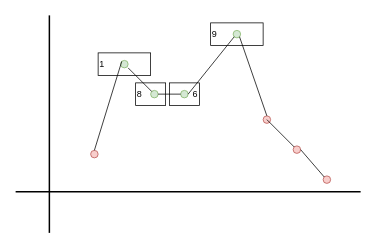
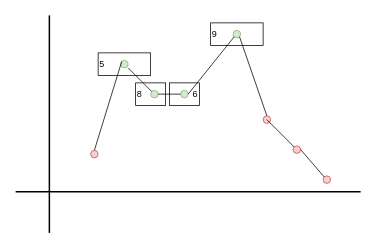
  <mxCell id="0" />
  <mxCell id="1" parent="0" />
  <mxCell id="2" value="" style="line;strokeWidth=2;direction=south;html=1;" vertex="1" parent="1"><mxGeometry x="60" y="20" width="10" height="290" as="geometry" /></mxCell>
  <mxCell id="3" value="" style="line;strokeWidth=2;html=1;" vertex="1" parent="1"><mxGeometry x="20" y="250" width="460" height="10" as="geometry" /></mxCell>
  <mxCell id="4" value="" style="ellipse;whiteSpace=wrap;html=1;fillColor=#f8cecc;strokeColor=#b85450;" vertex="1" parent="1"><mxGeometry x="120" y="200" width="10" height="10" as="geometry" /></mxCell>
  <mxCell id="5" value="" style="ellipse;whiteSpace=wrap;html=1;fillColor=#d5e8d4;strokeColor=#82b366;" vertex="1" parent="1"><mxGeometry x="160" y="80" width="10" height="10" as="geometry" /></mxCell>
  <mxCell id="6" value="" style="ellipse;whiteSpace=wrap;html=1;fillColor=#d5e8d4;strokeColor=#82b366;" vertex="1" parent="1"><mxGeometry x="200" y="120" width="10" height="10" as="geometry" /></mxCell>
  <mxCell id="7" value="" style="ellipse;whiteSpace=wrap;html=1;fillColor=#d5e8d4;strokeColor=#82b366;" vertex="1" parent="1"><mxGeometry x="240" y="120" width="10" height="10" as="geometry" /></mxCell>
  <mxCell id="8" value="" style="ellipse;whiteSpace=wrap;html=1;fillColor=#d5e8d4;strokeColor=#82b366;" vertex="1" parent="1"><mxGeometry x="310" y="40" width="10" height="10" as="geometry" /></mxCell>
  <mxCell id="9" value="" style="endArrow=none;html=1;entryX=0;entryY=0;entryDx=0;entryDy=0;" edge="1" parent="1" target="6"><mxGeometry width="50" height="50" relative="1" as="geometry"><mxPoint x="170" y="90" as="sourcePoint" /><mxPoint x="220" y="40" as="targetPoint" /></mxGeometry></mxCell>
  <mxCell id="10" value="" style="endArrow=none;html=1;entryX=0;entryY=0;entryDx=0;entryDy=0;exitX=0.5;exitY=0;exitDx=0;exitDy=0;" edge="1" parent="1" source="4" target="5"><mxGeometry width="50" height="50" relative="1" as="geometry"><mxPoint x="130" y="190" as="sourcePoint" /><mxPoint x="170" y="160" as="targetPoint" /></mxGeometry></mxCell>
  <mxCell id="11" value="" style="endArrow=none;html=1;exitX=1;exitY=0.5;exitDx=0;exitDy=0;entryX=0;entryY=0.5;entryDx=0;entryDy=0;" edge="1" parent="1" source="6" target="7"><mxGeometry width="50" height="50" relative="1" as="geometry"><mxPoint x="230" y="220" as="sourcePoint" /><mxPoint x="280" y="170" as="targetPoint" /></mxGeometry></mxCell>
  <mxCell id="12" value="" style="endArrow=none;html=1;entryX=0;entryY=1;entryDx=0;entryDy=0;exitX=1;exitY=0.5;exitDx=0;exitDy=0;" edge="1" parent="1" source="7" target="8"><mxGeometry width="50" height="50" relative="1" as="geometry"><mxPoint x="260" y="120" as="sourcePoint" /><mxPoint x="310" y="70" as="targetPoint" /></mxGeometry></mxCell>
  <mxCell id="13" value="" style="ellipse;whiteSpace=wrap;html=1;fillColor=#f8cecc;strokeColor=#b85450;" vertex="1" parent="1"><mxGeometry x="350" y="154" width="10" height="10" as="geometry" /></mxCell>
  <mxCell id="14" value="" style="ellipse;whiteSpace=wrap;html=1;fillColor=#f8cecc;strokeColor=#b85450;" vertex="1" parent="1"><mxGeometry x="390" y="194" width="10" height="10" as="geometry" /></mxCell>
  <mxCell id="15" value="" style="ellipse;whiteSpace=wrap;html=1;fillColor=#f8cecc;strokeColor=#b85450;" vertex="1" parent="1"><mxGeometry x="430" y="234" width="10" height="10" as="geometry" /></mxCell>
  <mxCell id="16" value="" style="endArrow=none;html=1;exitX=0.5;exitY=0;exitDx=0;exitDy=0;entryX=1;entryY=1;entryDx=0;entryDy=0;" edge="1" parent="1" source="13" target="8"><mxGeometry width="50" height="50" relative="1" as="geometry"><mxPoint x="270" y="90" as="sourcePoint" /><mxPoint x="320" y="40" as="targetPoint" /></mxGeometry></mxCell>
  <mxCell id="17" value="" style="endArrow=none;html=1;entryX=0;entryY=0;entryDx=0;entryDy=0;" edge="1" parent="1" target="14"><mxGeometry width="50" height="50" relative="1" as="geometry"><mxPoint x="355" y="159" as="sourcePoint" /><mxPoint x="328.536" y="92.536" as="targetPoint" /></mxGeometry></mxCell>
  <mxCell id="18" value="" style="endArrow=none;html=1;exitX=0;exitY=0;exitDx=0;exitDy=0;" edge="1" parent="1" source="15"><mxGeometry width="50" height="50" relative="1" as="geometry"><mxPoint x="365" y="164" as="sourcePoint" /><mxPoint x="400" y="199" as="targetPoint" /></mxGeometry></mxCell>
- <mxCell id="19" value="1" style="rounded=0;whiteSpace=wrap;html=1;fillColor=none;align=left;" vertex="1" parent="1"><mxGeometry x="130" y="70" width="70" height="30" as="geometry" /></mxCell>
+ <mxCell id="19" value="5" style="rounded=0;whiteSpace=wrap;html=1;fillColor=none;align=left;" vertex="1" parent="1"><mxGeometry x="130" y="70" width="70" height="30" as="geometry" /></mxCell>
  <mxCell id="20" value="9" style="rounded=0;whiteSpace=wrap;html=1;fillColor=none;align=left;" vertex="1" parent="1"><mxGeometry x="280" y="30" width="70" height="30" as="geometry" /></mxCell>
  <mxCell id="21" value="6" style="rounded=0;whiteSpace=wrap;html=1;align=right;fillColor=none;" vertex="1" parent="1"><mxGeometry x="225" y="110" width="40" height="30" as="geometry" /></mxCell>
  <mxCell id="22" value="8" style="rounded=0;whiteSpace=wrap;html=1;fillColor=none;align=left;" vertex="1" parent="1"><mxGeometry x="180" y="110" width="40" height="30" as="geometry" /></mxCell>
